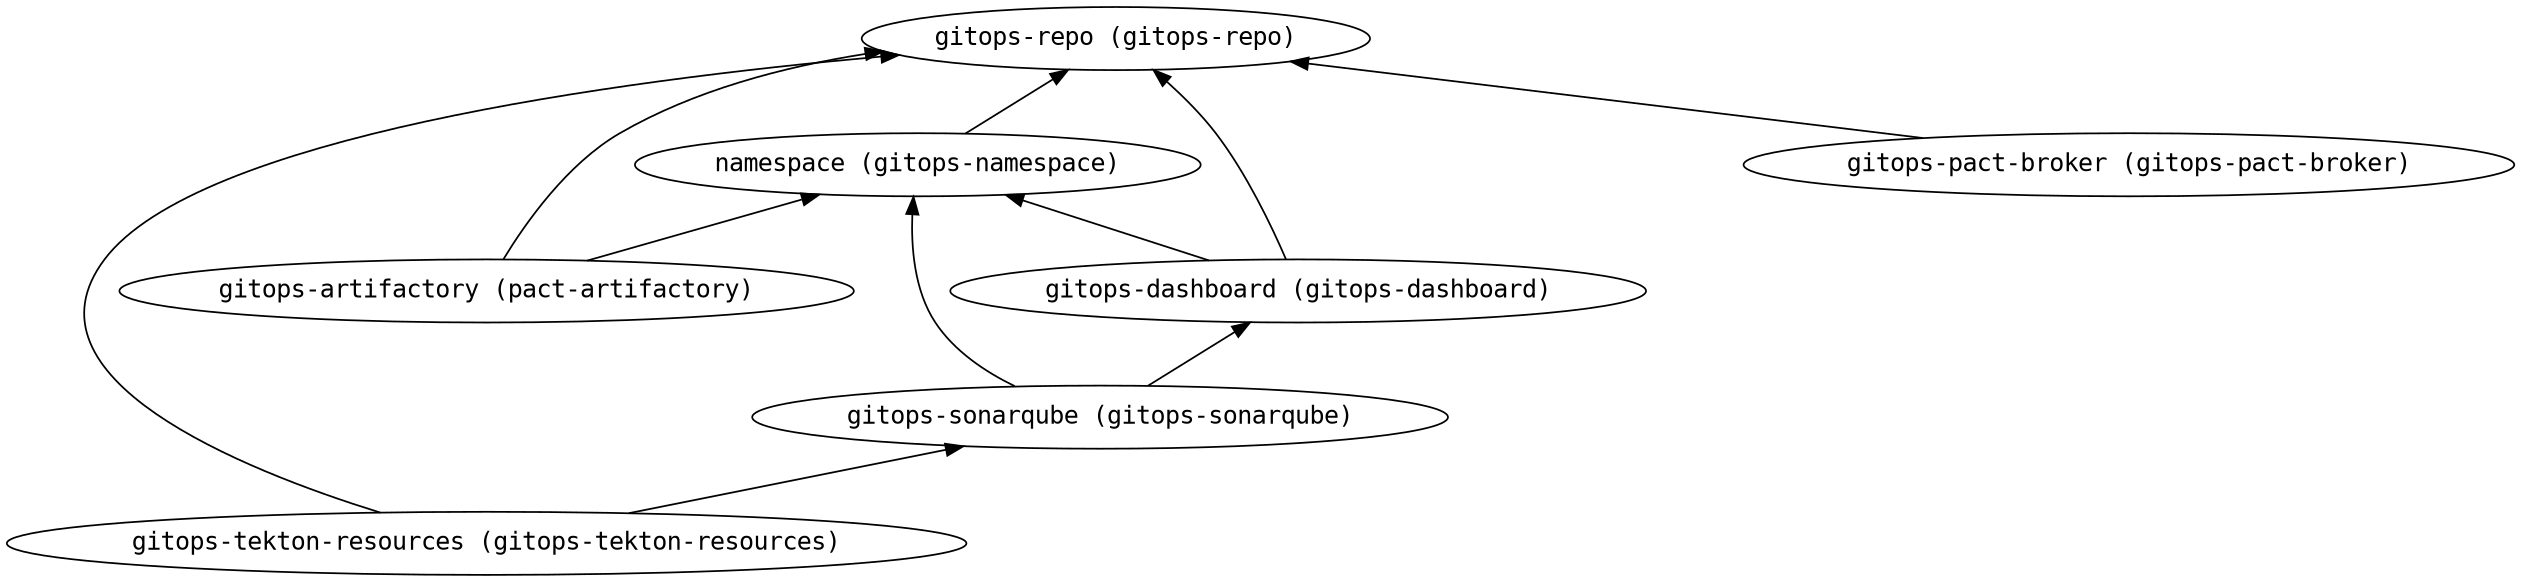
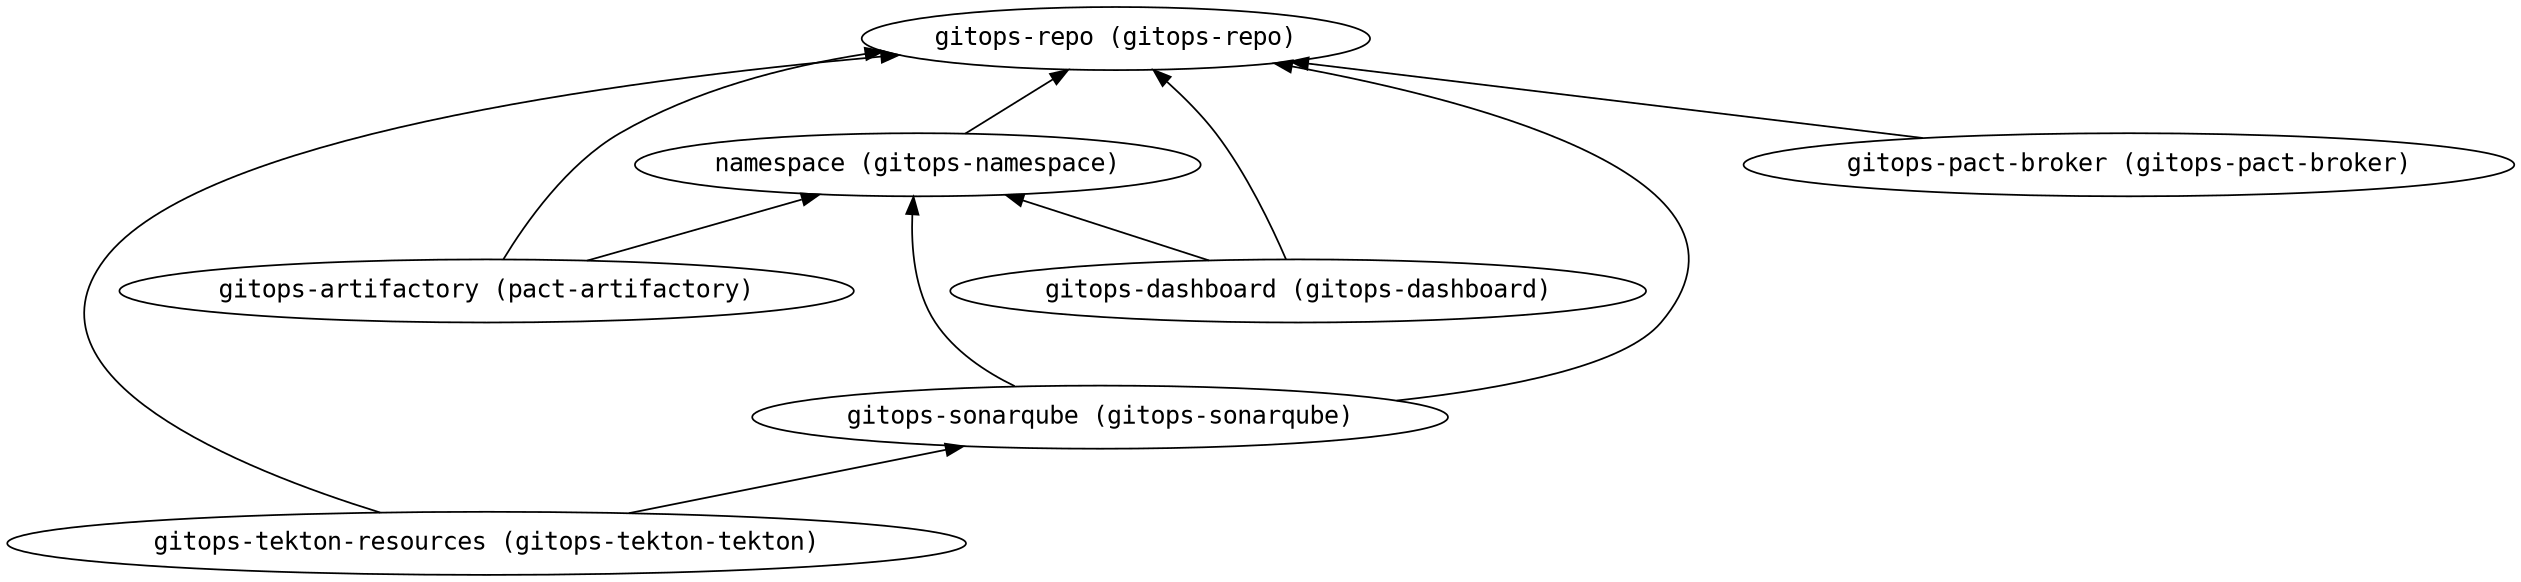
  digraph {
    fontname="DejaVu Sans Mono"
    rankdir=BT
    node [fontname="DejaVu Sans Mono"]
    edge [fontname="DejaVu Sans Mono"]
    n1 [label="gitops-artifactory (pact-artifactory)"]
    "gitops-repo (gitops-repo)"
    "namespace (gitops-namespace)"
    "gitops-dashboard (gitops-dashboard)"
    "gitops-pact-broker (gitops-pact-broker)"
    "gitops-sonarqube (gitops-sonarqube)"
-   "gitops-tekton-resources (gitops-tekton-resources)"
+   "gitops-tekton-resources (gitops-tekton-resources)" [label="gitops-tekton-resources (gitops-tekton-tekton)"]
    n1 -> "gitops-repo (gitops-repo)"
    n1 -> "namespace (gitops-namespace)"
    "namespace (gitops-namespace)" -> "gitops-repo (gitops-repo)"
    "gitops-dashboard (gitops-dashboard)" -> "gitops-repo (gitops-repo)"
    "gitops-dashboard (gitops-dashboard)" -> "namespace (gitops-namespace)"
    "gitops-pact-broker (gitops-pact-broker)" -> "gitops-repo (gitops-repo)"
-   "gitops-sonarqube (gitops-sonarqube)" -> "gitops-dashboard (gitops-dashboard)"
+   "gitops-sonarqube (gitops-sonarqube)" -> "gitops-repo (gitops-repo)"
    "gitops-sonarqube (gitops-sonarqube)" -> "namespace (gitops-namespace)"
    "gitops-tekton-resources (gitops-tekton-resources)" -> "gitops-repo (gitops-repo)"
    "gitops-tekton-resources (gitops-tekton-resources)" -> "gitops-sonarqube (gitops-sonarqube)"
  }
